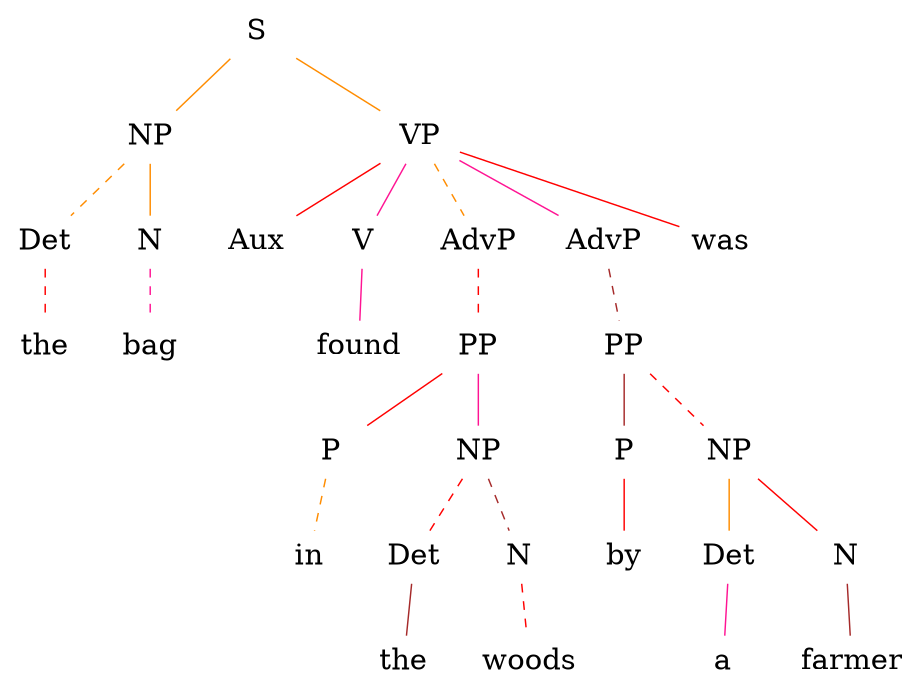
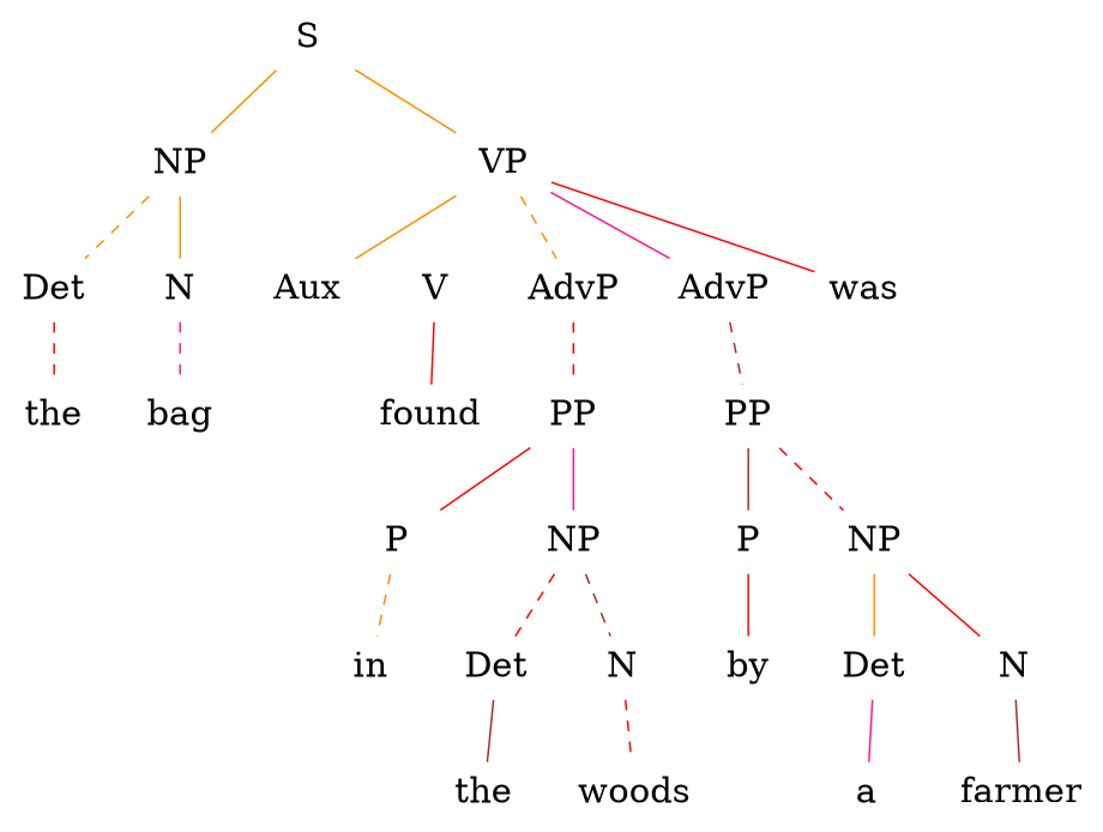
  graph {
    splines=false
    node [color=darkorange fontsize=20 shape=plaintext]
    edge [color=red style=solid]
    n1 [label=S]
    n2 [label=NP]
    n3 [color=black label=VP]
    n4 [label=Det]
    n5 [label=N]
    n6 [label=Aux]
    n7 [color=black label=V]
    n8 [label=AdvP]
    n9 [color=black label=AdvP]
    n10 [color=black label=was]
    n11 [label=the]
    n12 [label=bag]
    n13 [color=black label=found]
    n14 [color=black label=PP]
    n15 [color=black label=PP]
    n16 [label=P]
    n17 [color=black label=NP]
    n18 [label=in]
    n19 [label=Det]
    n20 [label=N]
    n21 [label=the]
    n22 [color=black label=woods]
    n23 [label=P]
    n24 [color=black label=NP]
    n25 [label=by]
    n26 [label=Det]
    n27 [color=black label=N]
    n28 [label=a]
    n29 [color=black label=farmer]
    n1 -- n2 [color=darkorange]
    n1 -- n3 [color=darkorange]
    n2 -- n4 [color=darkorange style=dashed]
    n2 -- n5 [color=darkorange]
-   n3 -- n6
-   n3 -- n7 [color=deeppink]
+   n3 -- n6 [color=darkorange]
    n3 -- n8 [color=darkorange style=dashed]
    n3 -- n9 [color=deeppink]
    n3 -- n10
    n4 -- n11 [style=dashed]
    n5 -- n12 [color=deeppink style=dashed]
-   n7 -- n13 [color=deeppink]
+   n7 -- n13
    n8 -- n14 [style=dashed]
    n9 -- n15 [color=brown style=dashed]
    n14 -- n16
    n14 -- n17 [color=deeppink]
    n15 -- n23 [color=brown]
    n15 -- n24 [style=dashed]
    n16 -- n18 [color=darkorange style=dashed]
    n17 -- n19 [style=dashed]
    n17 -- n20 [color=brown style=dashed]
    n19 -- n21 [color=brown]
    n20 -- n22 [style=dashed]
    n23 -- n25
    n24 -- n26 [color=darkorange]
    n24 -- n27
    n26 -- n28 [color=deeppink]
    n27 -- n29 [color=brown]
  }
